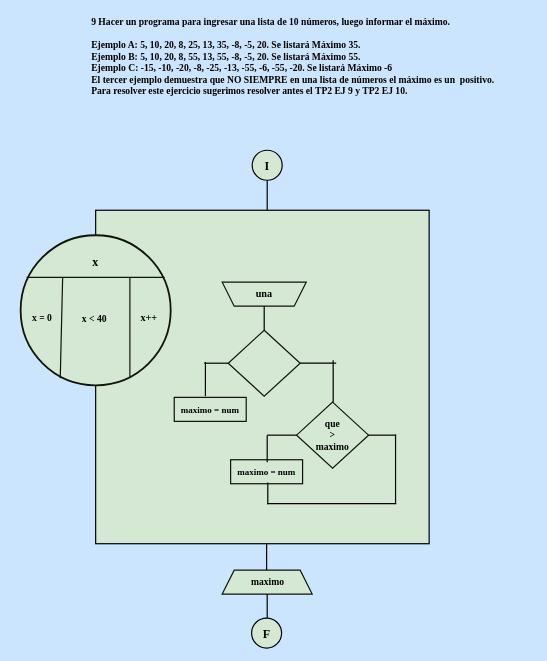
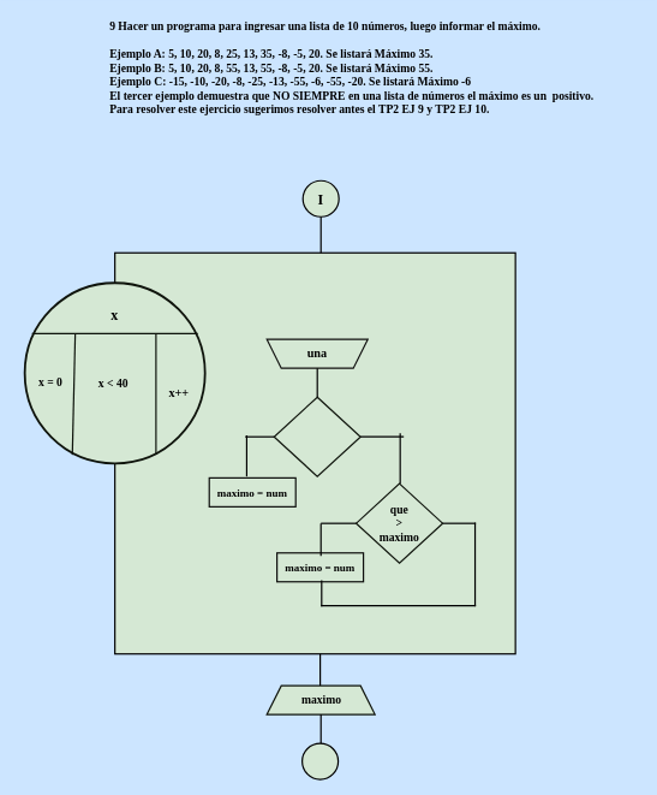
  <mxCell id="0" />
  <mxCell id="1" parent="0" />
  <mxCell id="2" value="&lt;font color=&quot;#000000&quot; style=&quot;font-size: 16px;&quot; face=&quot;Comic Sans MS&quot;&gt;&lt;b&gt;9 Hacer un programa para ingresar una lista de 10 números, luego informar el máximo.&lt;br&gt;&lt;br&gt;Ejemplo A: 5, 10, 20, 8, 25, 13, 35, -8, -5, 20. Se listará Máximo 35.&lt;br&gt;Ejemplo B: 5, 10, 20, 8, 55, 13, 55, -8, -5, 20. Se listará Máximo 55.&lt;br&gt;Ejemplo C: -15, -10, -20, -8, -25, -13, -55, -6, -55, -20. Se listará Máximo -6&lt;br&gt;El tercer ejemplo demuestra que NO SIEMPRE en una lista de números el máximo es un&amp;nbsp; positivo.&lt;br&gt;Para resolver este ejercicio sugerimos resolver antes el TP2 EJ 9 y TP2 EJ 10.&lt;/b&gt;&lt;/font&gt;" style="text;whiteSpace=wrap;html=1;fontFamily=Architects Daughter;fontSource=https%3A%2F%2Ffonts.googleapis.com%2Fcss%3Ffamily%3DArchitects%2BDaughter;" vertex="1" parent="1"><mxGeometry x="150" y="20" width="740" height="200" as="geometry" /></mxCell>
  <mxCell id="3" value="" style="group;aspect=fixed;" vertex="1" connectable="0" parent="1"><mxGeometry x="20" y="250" width="695" height="830" as="geometry" /></mxCell>
  <mxCell id="4" value="" style="group;aspect=fixed;" vertex="1" connectable="0" parent="3"><mxGeometry width="695" height="830" as="geometry" /></mxCell>
  <mxCell id="5" value="" style="group;aspect=fixed;" vertex="1" connectable="0" parent="4"><mxGeometry x="400" width="50" height="50" as="geometry" /></mxCell>
  <mxCell id="6" value="" style="strokeWidth=2;html=1;shape=mxgraph.flowchart.start_2;whiteSpace=wrap;rounded=0;labelBackgroundColor=none;strokeColor=#000000;align=center;verticalAlign=middle;fontFamily=Helvetica;fontSize=12;fontColor=default;fillColor=#d5e8d4;aspect=fixed;" vertex="1" parent="5"><mxGeometry width="50" height="50" as="geometry" /></mxCell>
  <mxCell id="7" value="&lt;font color=&quot;#000000&quot; size=&quot;1&quot; face=&quot;Comic Sans MS&quot;&gt;&lt;b style=&quot;font-size: 20px;&quot;&gt;I&lt;/b&gt;&lt;/font&gt;" style="text;strokeColor=none;align=center;fillColor=none;html=1;verticalAlign=middle;whiteSpace=wrap;rounded=0;fontFamily=Architects Daughter;fontSource=https%3A%2F%2Ffonts.googleapis.com%2Fcss%3Ffamily%3DArchitects%2BDaughter;aspect=fixed;" vertex="1" parent="5"><mxGeometry x="5" y="10" width="40" height="30" as="geometry" /></mxCell>
  <mxCell id="8" value="" style="group;aspect=fixed;" vertex="1" connectable="0" parent="4"><mxGeometry x="399" y="780" width="50" height="50" as="geometry" /></mxCell>
  <mxCell id="9" value="" style="strokeWidth=2;html=1;shape=mxgraph.flowchart.start_2;whiteSpace=wrap;rounded=0;labelBackgroundColor=none;strokeColor=#000000;align=center;verticalAlign=middle;fontFamily=Helvetica;fontSize=12;fontColor=default;fillColor=#d5e8d4;" vertex="1" parent="8"><mxGeometry width="50" height="50" as="geometry" /></mxCell>
- <mxCell id="10" value="&lt;font color=&quot;#000000&quot; size=&quot;1&quot; face=&quot;Comic Sans MS&quot;&gt;&lt;b style=&quot;font-size: 20px;&quot;&gt;F&lt;/b&gt;&lt;/font&gt;" style="text;strokeColor=none;align=center;fillColor=none;html=1;verticalAlign=middle;whiteSpace=wrap;rounded=0;fontFamily=Architects Daughter;fontSource=https://fonts.googleapis.com/css?family=Architects+Daughter;" vertex="1" parent="8"><mxGeometry x="5" y="10" width="40" height="30" as="geometry" /></mxCell>
  <mxCell id="11" value="" style="group;aspect=fixed;" vertex="1" connectable="0" parent="4"><mxGeometry y="100" width="695" height="556" as="geometry" /></mxCell>
  <mxCell id="12" value="" style="whiteSpace=wrap;html=1;aspect=fixed;rounded=0;labelBackgroundColor=none;strokeColor=#000000;strokeWidth=2;align=center;verticalAlign=middle;fontFamily=Helvetica;fontSize=12;fontColor=default;fillColor=#d5e8d4;" vertex="1" parent="11"><mxGeometry x="139" width="556" height="556" as="geometry" /></mxCell>
  <mxCell id="13" value="" style="group;aspect=fixed;" vertex="1" connectable="0" parent="11"><mxGeometry x="13.9" y="41.7" width="250.2" height="250.2" as="geometry" /></mxCell>
  <mxCell id="14" value="" style="ellipse;whiteSpace=wrap;html=1;aspect=fixed;rounded=0;labelBackgroundColor=none;strokeColor=#0F140C;strokeWidth=3;align=center;verticalAlign=middle;fontFamily=Helvetica;fontSize=12;fontColor=default;fillColor=#d5e8d4;" vertex="1" parent="13"><mxGeometry width="250.2" height="250.2" as="geometry" /></mxCell>
  <mxCell id="15" value="" style="endArrow=none;html=1;rounded=0;strokeColor=#0F140C;fontFamily=Helvetica;fontSize=12;fontColor=default;fillColor=#B2C9AB;strokeWidth=2;" edge="1" parent="13"><mxGeometry width="50" height="50" relative="1" as="geometry"><mxPoint x="240.192" y="70.056" as="sourcePoint" /><mxPoint x="10.008" y="70.056" as="targetPoint" /></mxGeometry></mxCell>
  <mxCell id="16" value="" style="endArrow=none;html=1;rounded=0;strokeColor=#0F140C;fontFamily=Helvetica;fontSize=12;fontColor=default;fillColor=#B2C9AB;exitX=0.264;exitY=0.952;exitDx=0;exitDy=0;exitPerimeter=0;strokeWidth=2;" edge="1" parent="13" source="14"><mxGeometry width="50" height="50" relative="1" as="geometry"><mxPoint x="60.048" y="150.12" as="sourcePoint" /><mxPoint x="70.056" y="70.056" as="targetPoint" /></mxGeometry></mxCell>
  <mxCell id="17" value="" style="endArrow=none;html=1;rounded=0;strokeColor=#0F140C;fontFamily=Helvetica;fontSize=12;fontColor=default;fillColor=#B2C9AB;exitX=0.728;exitY=0.948;exitDx=0;exitDy=0;exitPerimeter=0;strokeWidth=2;" edge="1" parent="13" source="14"><mxGeometry width="50" height="50" relative="1" as="geometry"><mxPoint x="150.12" y="170.136" as="sourcePoint" /><mxPoint x="182.146" y="70.056" as="targetPoint" /></mxGeometry></mxCell>
  <mxCell id="18" value="&lt;font color=&quot;#000000&quot; size=&quot;1&quot; face=&quot;Comic Sans MS&quot;&gt;&lt;b style=&quot;font-size: 20px;&quot;&gt;x&lt;/b&gt;&lt;/font&gt;" style="text;strokeColor=none;align=center;fillColor=none;html=1;verticalAlign=middle;whiteSpace=wrap;rounded=0;fontFamily=Architects Daughter;fontSource=https://fonts.googleapis.com/css?family=Architects+Daughter;" vertex="1" parent="13"><mxGeometry x="95.1" y="28.3" width="60" height="30" as="geometry" /></mxCell>
- <mxCell id="19" value="&lt;font color=&quot;#000000&quot; size=&quot;1&quot; face=&quot;Comic Sans MS&quot;&gt;&lt;b style=&quot;font-size: 17px;&quot;&gt;x++&lt;/b&gt;&lt;/font&gt;" style="text;strokeColor=none;align=center;fillColor=none;html=1;verticalAlign=middle;whiteSpace=wrap;rounded=0;fontFamily=Architects Daughter;fontSource=https://fonts.googleapis.com/css?family=Architects+Daughter;" vertex="1" parent="13"><mxGeometry x="189.1" y="128.3" width="50" height="20" as="geometry" /></mxCell>
+ <mxCell id="19" value="&lt;font color=&quot;#000000&quot; size=&quot;1&quot; face=&quot;Comic Sans MS&quot;&gt;&lt;b style=&quot;font-size: 17px;&quot;&gt;x++&lt;/b&gt;&lt;/font&gt;" style="text;strokeColor=none;align=center;fillColor=none;html=1;verticalAlign=middle;whiteSpace=wrap;rounded=0;fontFamily=Architects Daughter;fontSource=https://fonts.googleapis.com/css?family=Architects+Daughter;" vertex="1" parent="13"><mxGeometry x="189.1" y="143.3" width="50" height="20" as="geometry" /></mxCell>
  <mxCell id="20" value="" style="group;aspect=fixed;" vertex="1" connectable="0" parent="11"><mxGeometry x="350" y="120" width="140" height="40" as="geometry" /></mxCell>
  <mxCell id="21" value="" style="shape=trapezoid;perimeter=trapezoidPerimeter;whiteSpace=wrap;html=1;fixedSize=1;rounded=0;labelBackgroundColor=none;strokeColor=#121211;strokeWidth=2;align=center;verticalAlign=middle;fontFamily=Helvetica;fontSize=12;fontColor=default;fillColor=#d5e8d4;direction=west;container=0;" vertex="1" parent="20"><mxGeometry width="140" height="40" as="geometry"><mxRectangle x="-1020" y="-650" width="50" height="40" as="alternateBounds" /></mxGeometry></mxCell>
  <mxCell id="22" value="&lt;font color=&quot;#000000&quot; size=&quot;1&quot; face=&quot;Comic Sans MS&quot;&gt;&lt;b style=&quot;font-size: 17px;&quot;&gt;una&lt;/b&gt;&lt;/font&gt;" style="text;strokeColor=none;align=center;fillColor=none;html=1;verticalAlign=middle;whiteSpace=wrap;rounded=0;fontFamily=Architects Daughter;fontSource=https%3A%2F%2Ffonts.googleapis.com%2Fcss%3Ffamily%3DArchitects%2BDaughter;container=0;" vertex="1" parent="20"><mxGeometry x="40" y="5" width="60" height="30" as="geometry" /></mxCell>
  <mxCell id="23" value="" style="group;aspect=fixed;" vertex="1" connectable="0" parent="11"><mxGeometry x="360" y="200" width="120" height="110" as="geometry" /></mxCell>
  <mxCell id="24" value="" style="rhombus;whiteSpace=wrap;html=1;rounded=0;labelBackgroundColor=none;strokeColor=#0F140C;strokeWidth=2;align=center;verticalAlign=middle;fontFamily=Helvetica;fontSize=12;fontColor=default;fillColor=#d5e8d4;" vertex="1" parent="23"><mxGeometry width="120" height="110" as="geometry" /></mxCell>
  <mxCell id="25" value="" style="line;strokeWidth=2;direction=south;html=1;hachureGap=4;fontFamily=Architects Daughter;fontSource=https://fonts.googleapis.com/css?family=Architects+Daughter;strokeColor=#000000;" vertex="1" parent="11"><mxGeometry x="415" y="160" width="10" height="40" as="geometry" /></mxCell>
  <mxCell id="26" value="" style="line;strokeWidth=2;html=1;perimeter=backbonePerimeter;points=[];outlineConnect=0;hachureGap=4;fontFamily=Architects Daughter;fontSource=https://fonts.googleapis.com/css?family=Architects+Daughter;strokeColor=#000000;" vertex="1" parent="11"><mxGeometry x="320" y="250" width="40" height="10" as="geometry" /></mxCell>
  <mxCell id="27" value="" style="line;strokeWidth=2;html=1;perimeter=backbonePerimeter;points=[];outlineConnect=0;hachureGap=4;fontFamily=Architects Daughter;fontSource=https://fonts.googleapis.com/css?family=Architects+Daughter;strokeColor=#000000;" vertex="1" parent="11"><mxGeometry x="480" y="250" width="60" height="10" as="geometry" /></mxCell>
  <mxCell id="28" value="" style="line;strokeWidth=2;direction=south;html=1;hachureGap=4;fontFamily=Architects Daughter;fontSource=https://fonts.googleapis.com/css?family=Architects+Daughter;strokeColor=#000000;" vertex="1" parent="11"><mxGeometry x="530" y="250" width="10" height="70" as="geometry" /></mxCell>
  <mxCell id="29" value="" style="line;strokeWidth=2;html=1;perimeter=backbonePerimeter;points=[];outlineConnect=0;hachureGap=4;fontFamily=Architects Daughter;fontSource=https://fonts.googleapis.com/css?family=Architects+Daughter;strokeColor=#000000;" vertex="1" parent="11"><mxGeometry x="425" y="370" width="50" height="10" as="geometry" /></mxCell>
  <mxCell id="30" value="" style="line;strokeWidth=2;html=1;perimeter=backbonePerimeter;points=[];outlineConnect=0;hachureGap=4;fontFamily=Architects Daughter;fontSource=https://fonts.googleapis.com/css?family=Architects+Daughter;strokeColor=#000000;" vertex="1" parent="11"><mxGeometry x="590" y="370" width="50" height="10" as="geometry" /></mxCell>
  <mxCell id="31" value="&lt;font color=&quot;#000000&quot; size=&quot;1&quot; face=&quot;Comic Sans MS&quot;&gt;&lt;b style=&quot;font-size: 16px;&quot;&gt;x = 0&lt;/b&gt;&lt;/font&gt;" style="text;strokeColor=none;align=center;fillColor=none;html=1;verticalAlign=middle;whiteSpace=wrap;rounded=0;fontFamily=Architects Daughter;fontSource=https://fonts.googleapis.com/css?family=Architects+Daughter;" vertex="1" parent="4"><mxGeometry x="25" y="269" width="50" height="20" as="geometry" /></mxCell>
  <mxCell id="32" value="&lt;font color=&quot;#000000&quot; size=&quot;1&quot; face=&quot;Comic Sans MS&quot;&gt;&lt;b style=&quot;font-size: 16px;&quot;&gt;x &amp;lt; 40&lt;/b&gt;&lt;/font&gt;" style="text;strokeColor=none;align=center;fillColor=none;html=1;verticalAlign=middle;whiteSpace=wrap;rounded=0;fontFamily=Architects Daughter;fontSource=https://fonts.googleapis.com/css?family=Architects+Daughter;" vertex="1" parent="4"><mxGeometry x="107" y="270" width="60" height="20" as="geometry" /></mxCell>
  <mxCell id="33" value="" style="group;aspect=fixed;" vertex="1" connectable="0" parent="4"><mxGeometry x="474" y="420" width="120" height="110" as="geometry" /></mxCell>
  <mxCell id="34" value="" style="rhombus;whiteSpace=wrap;html=1;rounded=0;labelBackgroundColor=none;strokeColor=#0F140C;strokeWidth=2;align=center;verticalAlign=middle;fontFamily=Helvetica;fontSize=12;fontColor=default;fillColor=#d5e8d4;aspect=fixed;" vertex="1" parent="33"><mxGeometry width="120" height="110" as="geometry" /></mxCell>
  <mxCell id="35" value="&lt;font color=&quot;#000000&quot; size=&quot;1&quot; face=&quot;Comic Sans MS&quot;&gt;&lt;b style=&quot;font-size: 16px;&quot;&gt;que&lt;/b&gt;&lt;/font&gt;&lt;div&gt;&lt;font color=&quot;#000000&quot; size=&quot;1&quot; face=&quot;Comic Sans MS&quot;&gt;&lt;b style=&quot;font-size: 16px;&quot;&gt;&amp;gt;&lt;/b&gt;&lt;/font&gt;&lt;/div&gt;&lt;div&gt;&lt;font color=&quot;#000000&quot; size=&quot;1&quot; face=&quot;Comic Sans MS&quot;&gt;&lt;b style=&quot;font-size: 16px;&quot;&gt;maximo&lt;/b&gt;&lt;/font&gt;&lt;/div&gt;" style="text;strokeColor=none;align=center;fillColor=none;html=1;verticalAlign=middle;whiteSpace=wrap;rounded=0;fontFamily=Architects Daughter;fontSource=https://fonts.googleapis.com/css?family=Architects+Daughter;aspect=fixed;" vertex="1" parent="33"><mxGeometry x="30" y="40" width="60" height="30" as="geometry" /></mxCell>
  <mxCell id="36" value="" style="group;aspect=fixed;" vertex="1" connectable="0" parent="4"><mxGeometry x="270" y="412" width="120" height="40" as="geometry" /></mxCell>
  <mxCell id="37" value="" style="rounded=0;whiteSpace=wrap;html=1;labelBackgroundColor=none;strokeColor=#0f100e;strokeWidth=2;align=center;verticalAlign=middle;fontFamily=Helvetica;fontSize=12;fontColor=default;fillColor=#d5e8d4;" vertex="1" parent="36"><mxGeometry width="120" height="40" as="geometry" /></mxCell>
  <mxCell id="38" value="&lt;font size=&quot;1&quot; face=&quot;Comic Sans MS&quot; color=&quot;#000000&quot;&gt;&lt;b style=&quot;font-size: 15px;&quot;&gt;maximo = num&lt;/b&gt;&lt;/font&gt;" style="text;strokeColor=none;align=center;fillColor=none;html=1;verticalAlign=middle;whiteSpace=wrap;rounded=0;fontFamily=Architects Daughter;fontSource=https://fonts.googleapis.com/css?family=Architects+Daughter;" vertex="1" parent="36"><mxGeometry y="5" width="120" height="30" as="geometry" /></mxCell>
  <mxCell id="39" value="" style="group;aspect=fixed;" vertex="1" connectable="0" parent="4"><mxGeometry x="364" y="516" width="120" height="40" as="geometry" /></mxCell>
  <mxCell id="40" value="" style="rounded=0;whiteSpace=wrap;html=1;labelBackgroundColor=none;strokeColor=#0f100e;strokeWidth=2;align=center;verticalAlign=middle;fontFamily=Helvetica;fontSize=12;fontColor=default;fillColor=#d5e8d4;" vertex="1" parent="39"><mxGeometry width="120" height="40" as="geometry" /></mxCell>
  <mxCell id="41" value="&lt;font size=&quot;1&quot; face=&quot;Comic Sans MS&quot; color=&quot;#000000&quot;&gt;&lt;b style=&quot;font-size: 15px;&quot;&gt;maximo = num&lt;/b&gt;&lt;/font&gt;" style="text;strokeColor=none;align=center;fillColor=none;html=1;verticalAlign=middle;whiteSpace=wrap;rounded=0;fontFamily=Architects Daughter;fontSource=https://fonts.googleapis.com/css?family=Architects+Daughter;" vertex="1" parent="39"><mxGeometry y="5" width="120" height="30" as="geometry" /></mxCell>
  <mxCell id="42" value="" style="group;aspect=fixed;" vertex="1" connectable="0" parent="4"><mxGeometry x="350" y="700" width="150" height="40" as="geometry" /></mxCell>
  <mxCell id="43" value="" style="shape=trapezoid;perimeter=trapezoidPerimeter;whiteSpace=wrap;html=1;fixedSize=1;rounded=0;labelBackgroundColor=none;strokeColor=#0F140C;strokeWidth=2;align=center;verticalAlign=middle;fontFamily=Helvetica;fontSize=12;fontColor=default;fillColor=#d5e8d4;" vertex="1" parent="42"><mxGeometry width="150" height="40" as="geometry" /></mxCell>
  <mxCell id="44" value="&lt;font size=&quot;1&quot; face=&quot;Comic Sans MS&quot; color=&quot;#000000&quot;&gt;&lt;b style=&quot;font-size: 16px;&quot;&gt;maximo&lt;/b&gt;&lt;/font&gt;" style="text;strokeColor=none;align=center;fillColor=none;html=1;verticalAlign=middle;whiteSpace=wrap;rounded=0;fontFamily=Architects Daughter;fontSource=https%3A%2F%2Ffonts.googleapis.com%2Fcss%3Ffamily%3DArchitects%2BDaughter;" vertex="1" parent="42"><mxGeometry x="46" y="5" width="60" height="30" as="geometry" /></mxCell>
  <mxCell id="45" value="" style="line;strokeWidth=2;direction=south;html=1;hachureGap=4;fontFamily=Architects Daughter;fontSource=https://fonts.googleapis.com/css?family=Architects+Daughter;strokeColor=#000000;" vertex="1" parent="4"><mxGeometry x="420" y="50" width="10" height="50" as="geometry" /></mxCell>
  <mxCell id="46" value="" style="line;strokeWidth=2;direction=south;html=1;hachureGap=4;fontFamily=Architects Daughter;fontSource=https://fonts.googleapis.com/css?family=Architects+Daughter;strokeColor=#000000;" vertex="1" parent="4"><mxGeometry x="419" y="656" width="10" height="44" as="geometry" /></mxCell>
  <mxCell id="47" value="" style="line;strokeWidth=2;direction=south;html=1;hachureGap=4;fontFamily=Architects Daughter;fontSource=https://fonts.googleapis.com/css?family=Architects+Daughter;strokeColor=#000000;" vertex="1" parent="4"><mxGeometry x="420" y="740" width="10" height="40" as="geometry" /></mxCell>
  <mxCell id="48" value="" style="line;strokeWidth=2;direction=south;html=1;hachureGap=4;fontFamily=Architects Daughter;fontSource=https://fonts.googleapis.com/css?family=Architects+Daughter;strokeColor=#000000;" vertex="1" parent="3"><mxGeometry x="421" y="554" width="10" height="36" as="geometry" /></mxCell>
  <mxCell id="49" value="" style="line;strokeWidth=2;direction=south;html=1;hachureGap=4;fontFamily=Architects Daughter;fontSource=https://fonts.googleapis.com/css?family=Architects+Daughter;strokeColor=#000000;" vertex="1" parent="3"><mxGeometry x="317" y="353" width="10" height="57" as="geometry" /></mxCell>
  <mxCell id="50" value="" style="line;strokeWidth=2;direction=south;html=1;hachureGap=4;fontFamily=Architects Daughter;fontSource=https://fonts.googleapis.com/css?family=Architects+Daughter;strokeColor=#000000;" vertex="1" parent="3"><mxGeometry x="634" y="474" width="10" height="116" as="geometry" /></mxCell>
  <mxCell id="51" value="" style="line;strokeWidth=2;direction=south;html=1;hachureGap=4;fontFamily=Architects Daughter;fontSource=https://fonts.googleapis.com/css?family=Architects+Daughter;strokeColor=#000000;" vertex="1" parent="3"><mxGeometry x="420" y="475" width="10" height="45" as="geometry" /></mxCell>
  <mxCell id="52" value="" style="line;strokeWidth=2;html=1;perimeter=backbonePerimeter;points=[];outlineConnect=0;hachureGap=4;fontFamily=Architects Daughter;fontSource=https://fonts.googleapis.com/css?family=Architects+Daughter;strokeColor=#000000;" vertex="1" parent="3"><mxGeometry x="425" y="584" width="215" height="10" as="geometry" /></mxCell>
